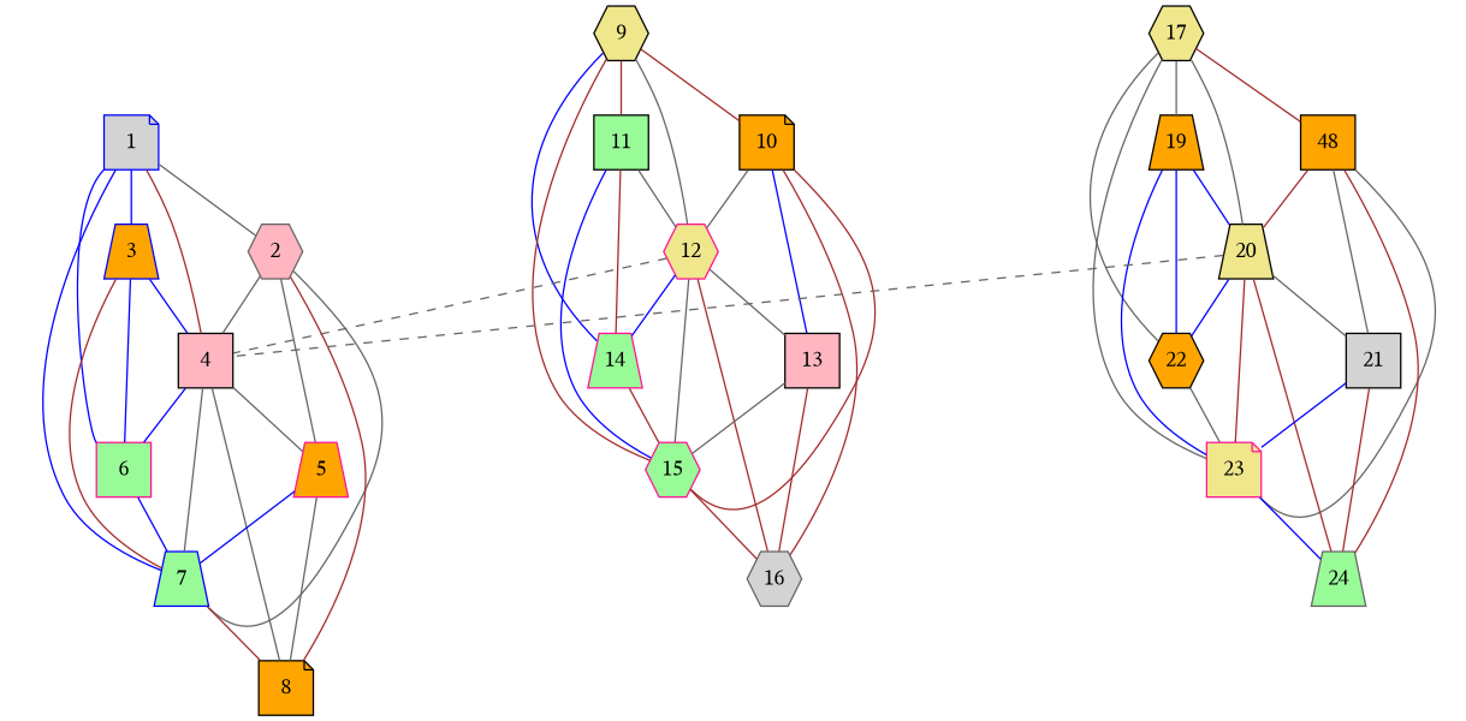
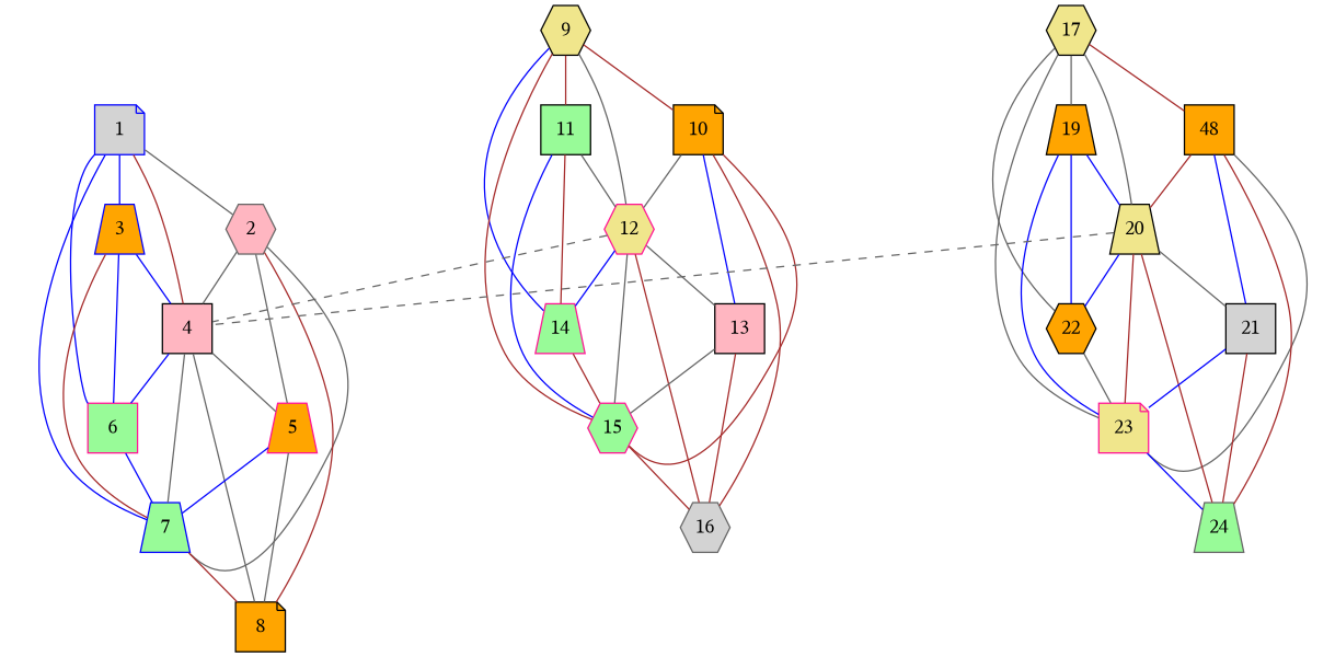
  graph {
    fontname="STIX Two Math"
    splines=true
    node [color=black fillcolor=orange fixedsize=true fontname="STIX Two Math" shape=hexagon style=filled]
    edge [color=gray40]
    n1 [color=blue fillcolor=lightgrey label=1 shape=note width=0.5]
    n2 [color=gray40 fillcolor=lightpink label=2 width=0.5]
    n3 [color=blue label=3 shape=trapezium width=0.5]
    n4 [fillcolor=lightpink label=4 shape=box width=0.5]
    n5 [color=deeppink fillcolor=palegreen label=6 shape=box width=0.5]
    n6 [color=blue fillcolor=palegreen label=7 shape=trapezium width=0.5]
    n7 [color=deeppink label=5 shape=trapezium width=0.5]
    n8 [label=8 shape=note width=0.5]
    n9 [fillcolor=khaki label=9 width=0.5]
    n10 [label=10 shape=note width=0.5]
    n11 [fillcolor=palegreen label=11 shape=box width=0.5]
    n12 [color=deeppink fillcolor=khaki label=12 width=0.5]
    n13 [color=deeppink fillcolor=palegreen label=14 shape=trapezium width=0.5]
    n14 [color=deeppink fillcolor=palegreen label=15 width=0.5]
    n15 [fillcolor=lightpink label=13 shape=box width=0.5]
    n16 [color=gray40 fillcolor=lightgrey label=16 width=0.5]
    n17 [fillcolor=khaki label=17 width=0.5]
    n18 [label=48 shape=box width=0.5]
    n19 [label=19 shape=trapezium width=0.5]
    n20 [fillcolor=khaki label=20 shape=trapezium width=0.5]
    n21 [label=22 width=0.5]
    n22 [color=deeppink fillcolor=khaki label=23 shape=note width=0.5]
    n23 [fillcolor=lightgrey label=21 shape=box width=0.5]
    n24 [color=gray40 fillcolor=palegreen label=24 shape=trapezium width=0.5]
    subgraph sub_1 {
      n1
      n2
      n3
      n4
      n5
      n6
      n7
      n8
    }
    subgraph sub_2 {
      n9
      n10
      n11
      n12
      n13
      n14
      n15
      n16
    }
    subgraph sub_3 {
      n17
      n18
      n19
      n20
      n21
      n22
      n23
      n24
    }
    n1 -- n2
    n1 -- n3 [color=blue]
    n1 -- n4 [color=brown]
    n1 -- n5 [color=blue headport=nw tailport=sw]
    n1 -- n6 [color=blue]
    n2 -- n4
    n2 -- n6 [headport=se tailport=se]
    n2 -- n7
    n2 -- n8 [color=brown]
    n3 -- n4 [color=blue]
    n3 -- n5 [color=blue]
    n3 -- n6 [color=brown]
    n4 -- n5 [color=blue]
    n4 -- n6
    n4 -- n7
    n4 -- n8
    n5 -- n6 [color=blue]
    n6 -- n8 [color=brown]
    n7 -- n6 [color=blue]
    n7 -- n8
    n9 -- n10 [color=brown]
    n9 -- n11 [color=brown]
    n9 -- n12
    n9 -- n13 [color=blue headport=nw tailport=sw]
    n9 -- n14 [color=brown]
    n10 -- n12
    n10 -- n14 [color=brown headport=se tailport=se]
    n10 -- n15 [color=blue]
    n10 -- n16 [color=brown]
    n11 -- n12
    n11 -- n13 [color=brown]
    n11 -- n14 [color=blue]
    n12 -- n4 [style=dashed]
    n12 -- n13 [color=blue]
    n12 -- n14
    n12 -- n15
    n12 -- n16 [color=brown]
    n13 -- n14 [color=brown]
    n14 -- n16 [color=brown]
    n15 -- n14
    n15 -- n16 [color=brown]
    n17 -- n18 [color=brown]
    n17 -- n19
    n17 -- n20
    n17 -- n21 [headport=nw tailport=sw]
    n17 -- n22
    n18 -- n20 [color=brown]
    n18 -- n22 [headport=se tailport=se]
-   n18 -- n23
+   n18 -- n23 [color=blue]
    n18 -- n24 [color=brown]
    n19 -- n20 [color=blue]
    n19 -- n21 [color=blue]
    n19 -- n22 [color=blue]
    n20 -- n4 [style=dashed]
    n20 -- n21 [color=blue]
    n20 -- n22 [color=brown]
    n20 -- n23
    n20 -- n24 [color=brown]
    n21 -- n22
    n22 -- n24 [color=blue]
    n23 -- n22 [color=blue]
    n23 -- n24 [color=brown]
  }
